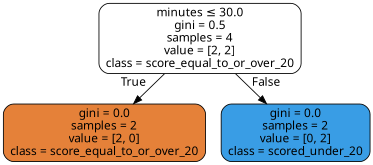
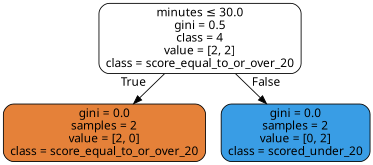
  digraph {
    fontname="Noto Sans"
    node [color=black fontname="Noto Sans" shape=box style="filled, rounded"]
    edge [fontname="Noto Sans" labeldistance=2.5]
-   n1 [fillcolor="#e5813900" label=<minutes &le; 30.0<br/>gini = 0.5<br/>samples = 4<br/>value = [2, 2]<br/>class = score_equal_to_or_over_20>]
+   n1 [fillcolor="#e5813900" label=<minutes &le; 30.0<br/>gini = 0.5<br/>class = 4<br/>value = [2, 2]<br/>class = score_equal_to_or_over_20>]
    n2 [fillcolor="#e58139ff" label=<gini = 0.0<br/>samples = 2<br/>value = [2, 0]<br/>class = score_equal_to_or_over_20>]
    n3 [fillcolor="#399de5ff" label=<gini = 0.0<br/>samples = 2<br/>value = [0, 2]<br/>class = scored_under_20>]
    n1 -> n2 [headlabel=True labelangle=45]
    n1 -> n3 [headlabel=False labelangle=-45]
  }
